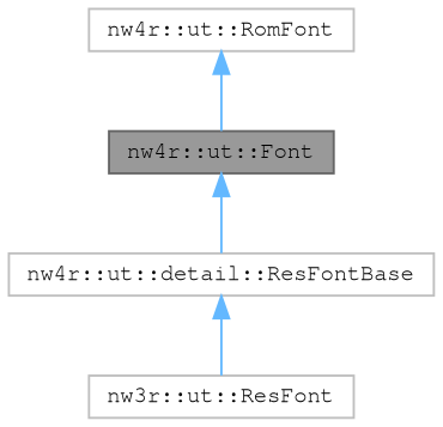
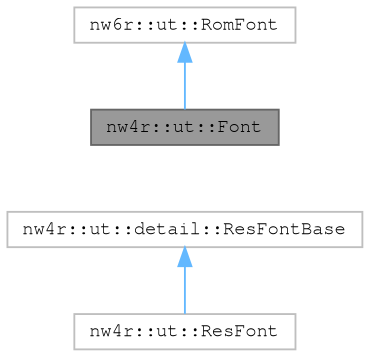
  digraph {
    node [color=grey75 fillcolor=white fontname=FreeMono fontsize=10 shape=box style=filled]
    edge [color=steelblue1 dir=back fontname=FreeMono fontsize=10 labelfontname=FreeMono labelfontsize=10 style=solid]
    n1 [color=gray40 fillcolor=grey60 fontcolor=black height=0.2 label="nw4r::ut::Font" width=0.4]
    n2 [height=0.2 label="nw4r::ut::detail::ResFontBase" width=0.4]
-   n3 [height=0.2 label="nw4r::ut::RomFont" width=0.4]
-   n4 [height=0.2 label="nw3r::ut::ResFont" width=0.4]
-   n1 -> n2
+   n3 [height=0.2 label="nw6r::ut::RomFont" width=0.4]
+   n4 [height=0.2 label="nw4r::ut::ResFont" width=0.4]
    n2 -> n4
    n3 -> n1
  }
